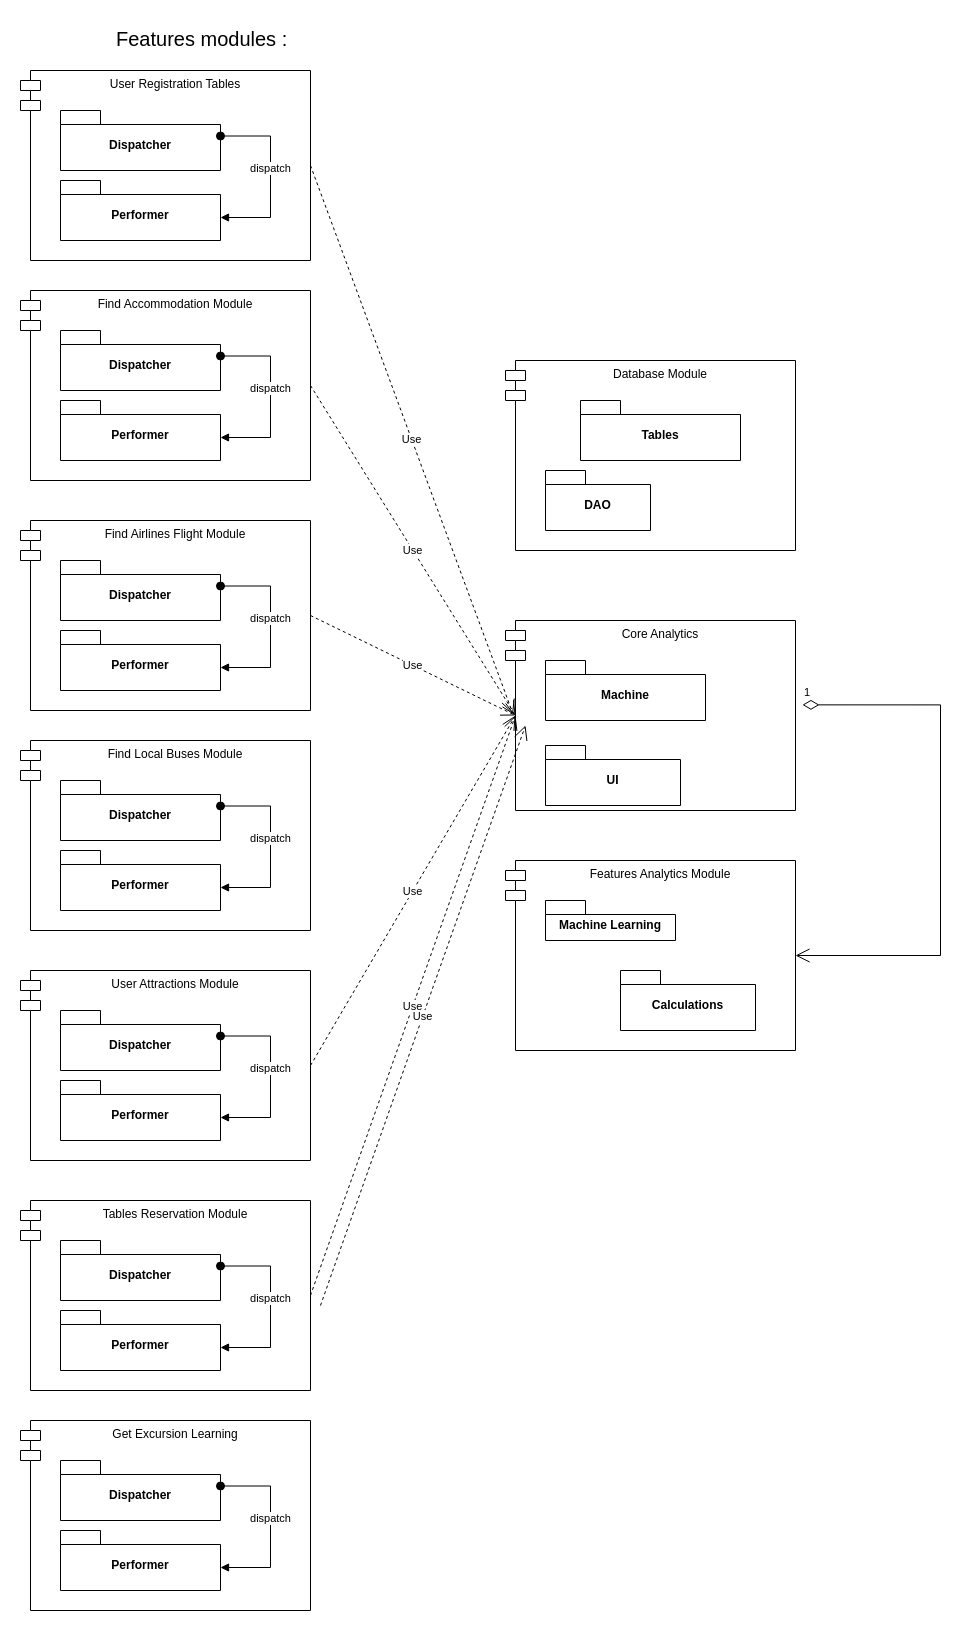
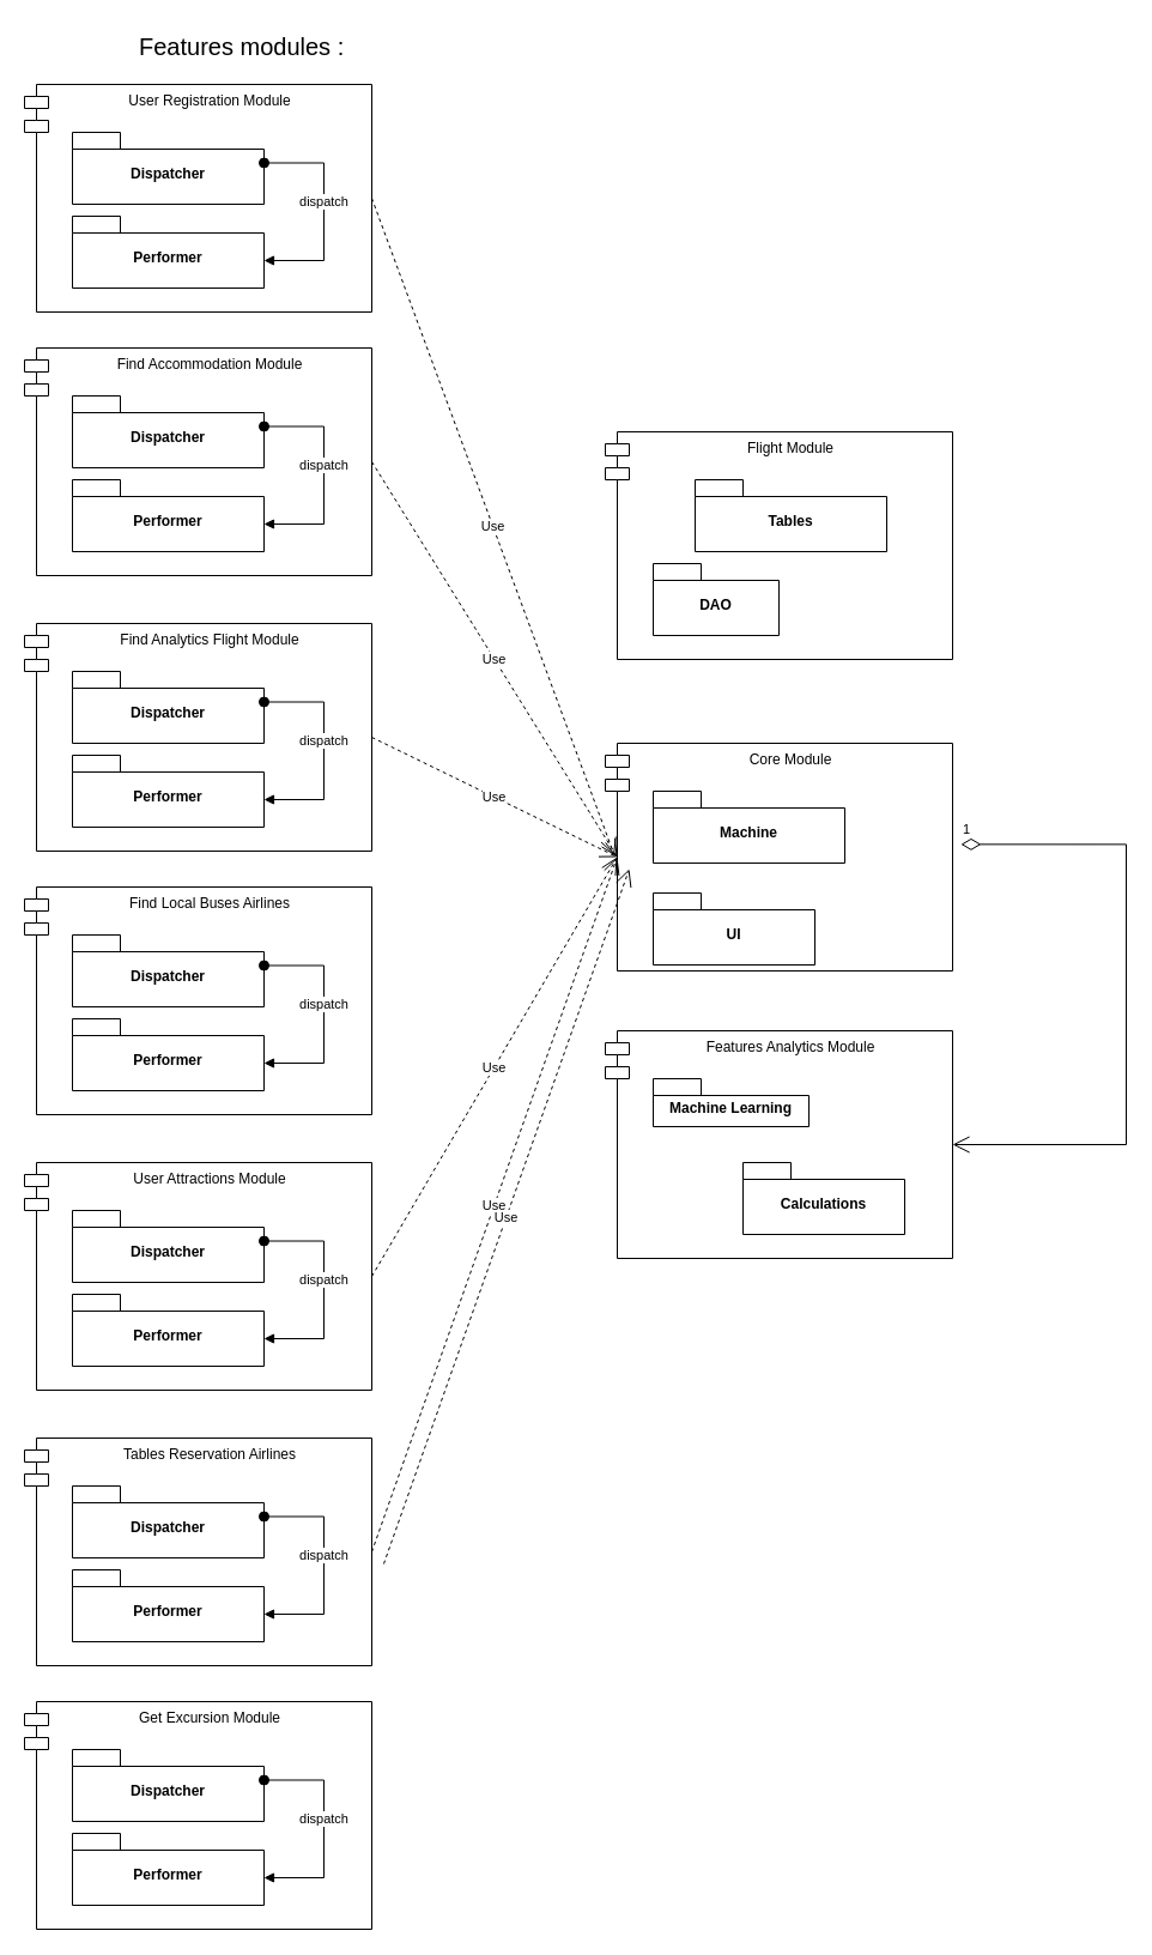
  <mxCell id="0" />
  <mxCell id="1" parent="0" />
- <mxCell id="2" value="User Registration Tables" style="shape=module;align=left;spacingLeft=20;align=center;verticalAlign=top;whiteSpace=wrap;html=1;" vertex="1" parent="1"><mxGeometry x="20" y="70" width="290" height="190" as="geometry" /></mxCell>
+ <mxCell id="2" value="User Registration Module" style="shape=module;align=left;spacingLeft=20;align=center;verticalAlign=top;whiteSpace=wrap;html=1;" vertex="1" parent="1"><mxGeometry x="20" y="70" width="290" height="190" as="geometry" /></mxCell>
  <mxCell id="3" value="Dispatcher" style="shape=folder;fontStyle=1;spacingTop=10;tabWidth=40;tabHeight=14;tabPosition=left;html=1;whiteSpace=wrap;" vertex="1" parent="1"><mxGeometry x="60" y="110" width="160" height="60" as="geometry" /></mxCell>
  <mxCell id="4" value="Performer" style="shape=folder;fontStyle=1;spacingTop=10;tabWidth=40;tabHeight=14;tabPosition=left;html=1;whiteSpace=wrap;" vertex="1" parent="1"><mxGeometry x="60" y="180" width="160" height="60" as="geometry" /></mxCell>
  <mxCell id="5" value="dispatch" style="html=1;verticalAlign=bottom;startArrow=oval;startFill=1;endArrow=block;startSize=8;edgeStyle=elbowEdgeStyle;elbow=vertical;curved=0;rounded=0;entryX=0;entryY=0;entryDx=160;entryDy=37;entryPerimeter=0;exitX=0;exitY=0;exitDx=160;exitDy=25.5;exitPerimeter=0;" edge="1" parent="1" source="3" target="4"><mxGeometry width="60" relative="1" as="geometry"><mxPoint x="420" y="270" as="sourcePoint" /><mxPoint x="480" y="270" as="targetPoint" /><Array as="points"><mxPoint x="270" y="190" /></Array></mxGeometry></mxCell>
  <mxCell id="6" value="Find Accommodation Module" style="shape=module;align=left;spacingLeft=20;align=center;verticalAlign=top;whiteSpace=wrap;html=1;" vertex="1" parent="1"><mxGeometry x="20" y="290" width="290" height="190" as="geometry" /></mxCell>
  <mxCell id="7" value="Dispatcher" style="shape=folder;fontStyle=1;spacingTop=10;tabWidth=40;tabHeight=14;tabPosition=left;html=1;whiteSpace=wrap;" vertex="1" parent="1"><mxGeometry x="60" y="330" width="160" height="60" as="geometry" /></mxCell>
  <mxCell id="8" value="Performer" style="shape=folder;fontStyle=1;spacingTop=10;tabWidth=40;tabHeight=14;tabPosition=left;html=1;whiteSpace=wrap;" vertex="1" parent="1"><mxGeometry x="60" y="400" width="160" height="60" as="geometry" /></mxCell>
  <mxCell id="9" value="dispatch" style="html=1;verticalAlign=bottom;startArrow=oval;startFill=1;endArrow=block;startSize=8;edgeStyle=elbowEdgeStyle;elbow=vertical;curved=0;rounded=0;entryX=0;entryY=0;entryDx=160;entryDy=37;entryPerimeter=0;exitX=0;exitY=0;exitDx=160;exitDy=25.5;exitPerimeter=0;" edge="1" parent="1" source="7" target="8"><mxGeometry width="60" relative="1" as="geometry"><mxPoint x="420" y="490" as="sourcePoint" /><mxPoint x="480" y="490" as="targetPoint" /><Array as="points"><mxPoint x="270" y="410" /></Array></mxGeometry></mxCell>
- <mxCell id="10" value="Find Airlines Flight Module" style="shape=module;align=left;spacingLeft=20;align=center;verticalAlign=top;whiteSpace=wrap;html=1;" vertex="1" parent="1"><mxGeometry x="20" y="520" width="290" height="190" as="geometry" /></mxCell>
+ <mxCell id="10" value="Find Analytics Flight Module" style="shape=module;align=left;spacingLeft=20;align=center;verticalAlign=top;whiteSpace=wrap;html=1;" vertex="1" parent="1"><mxGeometry x="20" y="520" width="290" height="190" as="geometry" /></mxCell>
  <mxCell id="11" value="Dispatcher" style="shape=folder;fontStyle=1;spacingTop=10;tabWidth=40;tabHeight=14;tabPosition=left;html=1;whiteSpace=wrap;" vertex="1" parent="1"><mxGeometry x="60" y="560" width="160" height="60" as="geometry" /></mxCell>
  <mxCell id="12" value="Performer" style="shape=folder;fontStyle=1;spacingTop=10;tabWidth=40;tabHeight=14;tabPosition=left;html=1;whiteSpace=wrap;" vertex="1" parent="1"><mxGeometry x="60" y="630" width="160" height="60" as="geometry" /></mxCell>
  <mxCell id="13" value="dispatch" style="html=1;verticalAlign=bottom;startArrow=oval;startFill=1;endArrow=block;startSize=8;edgeStyle=elbowEdgeStyle;elbow=vertical;curved=0;rounded=0;entryX=0;entryY=0;entryDx=160;entryDy=37;entryPerimeter=0;exitX=0;exitY=0;exitDx=160;exitDy=25.5;exitPerimeter=0;" edge="1" parent="1" source="11" target="12"><mxGeometry width="60" relative="1" as="geometry"><mxPoint x="420" y="720" as="sourcePoint" /><mxPoint x="480" y="720" as="targetPoint" /><Array as="points"><mxPoint x="270" y="640" /></Array></mxGeometry></mxCell>
- <mxCell id="14" value="Find Local Buses Module" style="shape=module;align=left;spacingLeft=20;align=center;verticalAlign=top;whiteSpace=wrap;html=1;" vertex="1" parent="1"><mxGeometry x="20" y="740" width="290" height="190" as="geometry" /></mxCell>
+ <mxCell id="14" value="Find Local Buses Airlines" style="shape=module;align=left;spacingLeft=20;align=center;verticalAlign=top;whiteSpace=wrap;html=1;" vertex="1" parent="1"><mxGeometry x="20" y="740" width="290" height="190" as="geometry" /></mxCell>
  <mxCell id="15" value="Dispatcher" style="shape=folder;fontStyle=1;spacingTop=10;tabWidth=40;tabHeight=14;tabPosition=left;html=1;whiteSpace=wrap;" vertex="1" parent="1"><mxGeometry x="60" y="780" width="160" height="60" as="geometry" /></mxCell>
  <mxCell id="16" value="Performer" style="shape=folder;fontStyle=1;spacingTop=10;tabWidth=40;tabHeight=14;tabPosition=left;html=1;whiteSpace=wrap;" vertex="1" parent="1"><mxGeometry x="60" y="850" width="160" height="60" as="geometry" /></mxCell>
  <mxCell id="17" value="dispatch" style="html=1;verticalAlign=bottom;startArrow=oval;startFill=1;endArrow=block;startSize=8;edgeStyle=elbowEdgeStyle;elbow=vertical;curved=0;rounded=0;entryX=0;entryY=0;entryDx=160;entryDy=37;entryPerimeter=0;exitX=0;exitY=0;exitDx=160;exitDy=25.5;exitPerimeter=0;" edge="1" parent="1" source="15" target="16"><mxGeometry width="60" relative="1" as="geometry"><mxPoint x="420" y="940" as="sourcePoint" /><mxPoint x="480" y="940" as="targetPoint" /><Array as="points"><mxPoint x="270" y="860" /></Array></mxGeometry></mxCell>
  <mxCell id="18" value="User Attractions Module" style="shape=module;align=left;spacingLeft=20;align=center;verticalAlign=top;whiteSpace=wrap;html=1;" vertex="1" parent="1"><mxGeometry x="20" y="970" width="290" height="190" as="geometry" /></mxCell>
  <mxCell id="19" value="Dispatcher" style="shape=folder;fontStyle=1;spacingTop=10;tabWidth=40;tabHeight=14;tabPosition=left;html=1;whiteSpace=wrap;" vertex="1" parent="1"><mxGeometry x="60" y="1010" width="160" height="60" as="geometry" /></mxCell>
  <mxCell id="20" value="Performer" style="shape=folder;fontStyle=1;spacingTop=10;tabWidth=40;tabHeight=14;tabPosition=left;html=1;whiteSpace=wrap;" vertex="1" parent="1"><mxGeometry x="60" y="1080" width="160" height="60" as="geometry" /></mxCell>
  <mxCell id="21" value="dispatch" style="html=1;verticalAlign=bottom;startArrow=oval;startFill=1;endArrow=block;startSize=8;edgeStyle=elbowEdgeStyle;elbow=vertical;curved=0;rounded=0;entryX=0;entryY=0;entryDx=160;entryDy=37;entryPerimeter=0;exitX=0;exitY=0;exitDx=160;exitDy=25.5;exitPerimeter=0;" edge="1" parent="1" source="19" target="20"><mxGeometry width="60" relative="1" as="geometry"><mxPoint x="420" y="1170" as="sourcePoint" /><mxPoint x="480" y="1170" as="targetPoint" /><Array as="points"><mxPoint x="270" y="1090" /></Array></mxGeometry></mxCell>
  <mxCell id="22" value="&lt;font style=&quot;font-size: 20px;&quot;&gt;Features modules :&lt;/font&gt;" style="text;strokeColor=none;fillColor=none;align=left;verticalAlign=top;spacingLeft=4;spacingRight=4;overflow=hidden;rotatable=0;points=[[0,0.5],[1,0.5]];portConstraint=eastwest;whiteSpace=wrap;html=1;" vertex="1" parent="1"><mxGeometry x="110" y="20" width="250" height="40" as="geometry" /></mxCell>
- <mxCell id="23" value="Tables Reservation Module" style="shape=module;align=left;spacingLeft=20;align=center;verticalAlign=top;whiteSpace=wrap;html=1;" vertex="1" parent="1"><mxGeometry x="20" y="1200" width="290" height="190" as="geometry" /></mxCell>
+ <mxCell id="23" value="Tables Reservation Airlines" style="shape=module;align=left;spacingLeft=20;align=center;verticalAlign=top;whiteSpace=wrap;html=1;" vertex="1" parent="1"><mxGeometry x="20" y="1200" width="290" height="190" as="geometry" /></mxCell>
  <mxCell id="24" value="Dispatcher" style="shape=folder;fontStyle=1;spacingTop=10;tabWidth=40;tabHeight=14;tabPosition=left;html=1;whiteSpace=wrap;" vertex="1" parent="1"><mxGeometry x="60" y="1240" width="160" height="60" as="geometry" /></mxCell>
  <mxCell id="25" value="Performer" style="shape=folder;fontStyle=1;spacingTop=10;tabWidth=40;tabHeight=14;tabPosition=left;html=1;whiteSpace=wrap;" vertex="1" parent="1"><mxGeometry x="60" y="1310" width="160" height="60" as="geometry" /></mxCell>
  <mxCell id="26" value="dispatch" style="html=1;verticalAlign=bottom;startArrow=oval;startFill=1;endArrow=block;startSize=8;edgeStyle=elbowEdgeStyle;elbow=vertical;curved=0;rounded=0;entryX=0;entryY=0;entryDx=160;entryDy=37;entryPerimeter=0;exitX=0;exitY=0;exitDx=160;exitDy=25.5;exitPerimeter=0;" edge="1" parent="1" source="24" target="25"><mxGeometry width="60" relative="1" as="geometry"><mxPoint x="420" y="1400" as="sourcePoint" /><mxPoint x="480" y="1400" as="targetPoint" /><Array as="points"><mxPoint x="270" y="1320" /></Array></mxGeometry></mxCell>
- <mxCell id="27" value="Get Excursion Learning" style="shape=module;align=left;spacingLeft=20;align=center;verticalAlign=top;whiteSpace=wrap;html=1;" vertex="1" parent="1"><mxGeometry x="20" y="1420" width="290" height="190" as="geometry" /></mxCell>
+ <mxCell id="27" value="Get Excursion Module" style="shape=module;align=left;spacingLeft=20;align=center;verticalAlign=top;whiteSpace=wrap;html=1;" vertex="1" parent="1"><mxGeometry x="20" y="1420" width="290" height="190" as="geometry" /></mxCell>
  <mxCell id="28" value="Dispatcher" style="shape=folder;fontStyle=1;spacingTop=10;tabWidth=40;tabHeight=14;tabPosition=left;html=1;whiteSpace=wrap;" vertex="1" parent="1"><mxGeometry x="60" y="1460" width="160" height="60" as="geometry" /></mxCell>
  <mxCell id="29" value="Performer" style="shape=folder;fontStyle=1;spacingTop=10;tabWidth=40;tabHeight=14;tabPosition=left;html=1;whiteSpace=wrap;" vertex="1" parent="1"><mxGeometry x="60" y="1530" width="160" height="60" as="geometry" /></mxCell>
  <mxCell id="30" value="dispatch" style="html=1;verticalAlign=bottom;startArrow=oval;startFill=1;endArrow=block;startSize=8;edgeStyle=elbowEdgeStyle;elbow=vertical;curved=0;rounded=0;entryX=0;entryY=0;entryDx=160;entryDy=37;entryPerimeter=0;exitX=0;exitY=0;exitDx=160;exitDy=25.5;exitPerimeter=0;" edge="1" parent="1" source="28" target="29"><mxGeometry width="60" relative="1" as="geometry"><mxPoint x="420" y="1620" as="sourcePoint" /><mxPoint x="480" y="1620" as="targetPoint" /><Array as="points"><mxPoint x="270" y="1540" /></Array></mxGeometry></mxCell>
- <mxCell id="31" value="Database Module" style="shape=module;align=left;spacingLeft=20;align=center;verticalAlign=top;whiteSpace=wrap;html=1;" vertex="1" parent="1"><mxGeometry x="505" y="360" width="290" height="190" as="geometry" /></mxCell>
+ <mxCell id="31" value="Flight Module" style="shape=module;align=left;spacingLeft=20;align=center;verticalAlign=top;whiteSpace=wrap;html=1;" vertex="1" parent="1"><mxGeometry x="505" y="360" width="290" height="190" as="geometry" /></mxCell>
  <mxCell id="32" value="Tables" style="shape=folder;fontStyle=1;spacingTop=10;tabWidth=40;tabHeight=14;tabPosition=left;html=1;whiteSpace=wrap;" vertex="1" parent="1"><mxGeometry x="580" y="400" width="160" height="60" as="geometry" /></mxCell>
  <mxCell id="33" value="DAO" style="shape=folder;fontStyle=1;spacingTop=10;tabWidth=40;tabHeight=14;tabPosition=left;html=1;whiteSpace=wrap;" vertex="1" parent="1"><mxGeometry x="545" y="470" width="105" height="60" as="geometry" /></mxCell>
- <mxCell id="34" value="Core Analytics" style="shape=module;align=left;spacingLeft=20;align=center;verticalAlign=top;whiteSpace=wrap;html=1;" vertex="1" parent="1"><mxGeometry x="505" y="620" width="290" height="190" as="geometry" /></mxCell>
+ <mxCell id="34" value="Core Module" style="shape=module;align=left;spacingLeft=20;align=center;verticalAlign=top;whiteSpace=wrap;html=1;" vertex="1" parent="1"><mxGeometry x="505" y="620" width="290" height="190" as="geometry" /></mxCell>
  <mxCell id="35" value="Machine" style="shape=folder;fontStyle=1;spacingTop=10;tabWidth=40;tabHeight=14;tabPosition=left;html=1;whiteSpace=wrap;" vertex="1" parent="1"><mxGeometry x="545" y="660" width="160" height="60" as="geometry" /></mxCell>
  <mxCell id="36" value="UI" style="shape=folder;fontStyle=1;spacingTop=10;tabWidth=40;tabHeight=14;tabPosition=left;html=1;whiteSpace=wrap;" vertex="1" parent="1"><mxGeometry x="545" y="745" width="135" height="60" as="geometry" /></mxCell>
  <mxCell id="37" value="Features Analytics Module" style="shape=module;align=left;spacingLeft=20;align=center;verticalAlign=top;whiteSpace=wrap;html=1;" vertex="1" parent="1"><mxGeometry x="505" y="860" width="290" height="190" as="geometry" /></mxCell>
  <mxCell id="38" value="Machine Learning" style="shape=folder;fontStyle=1;spacingTop=10;tabWidth=40;tabHeight=14;tabPosition=left;html=1;whiteSpace=wrap;" vertex="1" parent="1"><mxGeometry x="545" y="900" width="130" height="40" as="geometry" /></mxCell>
  <mxCell id="39" value="Calculations" style="shape=folder;fontStyle=1;spacingTop=10;tabWidth=40;tabHeight=14;tabPosition=left;html=1;whiteSpace=wrap;" vertex="1" parent="1"><mxGeometry x="620" y="970" width="135" height="60" as="geometry" /></mxCell>
  <mxCell id="40" value="1" style="endArrow=open;html=1;endSize=12;startArrow=diamondThin;startSize=14;startFill=0;edgeStyle=orthogonalEdgeStyle;align=left;verticalAlign=bottom;rounded=0;exitX=1.024;exitY=0.444;exitDx=0;exitDy=0;exitPerimeter=0;entryX=1;entryY=0.5;entryDx=0;entryDy=0;" edge="1" parent="1" source="34" target="37"><mxGeometry x="-1" y="3" relative="1" as="geometry"><mxPoint x="880" y="950" as="sourcePoint" /><mxPoint x="1040" y="950" as="targetPoint" /><Array as="points"><mxPoint x="940" y="704" /><mxPoint x="940" y="955" /></Array></mxGeometry></mxCell>
  <mxCell id="41" value="Use" style="endArrow=open;endSize=12;dashed=1;html=1;rounded=0;exitX=1;exitY=0.5;exitDx=0;exitDy=0;entryX=0;entryY=0.5;entryDx=10;entryDy=0;entryPerimeter=0;" edge="1" parent="1" source="10" target="34"><mxGeometry x="-0.002" width="160" relative="1" as="geometry"><mxPoint x="300" y="660" as="sourcePoint" /><mxPoint x="505" y="540" as="targetPoint" /><Array as="points" /><mxPoint as="offset" /></mxGeometry></mxCell>
  <mxCell id="42" value="Use" style="endArrow=open;endSize=12;dashed=1;html=1;rounded=0;exitX=1;exitY=0.5;exitDx=0;exitDy=0;entryX=0;entryY=0.5;entryDx=10;entryDy=0;entryPerimeter=0;" edge="1" parent="1" source="6" target="34"><mxGeometry x="-0.002" width="160" relative="1" as="geometry"><mxPoint x="310" y="430" as="sourcePoint" /><mxPoint x="515" y="720" as="targetPoint" /><Array as="points" /><mxPoint as="offset" /></mxGeometry></mxCell>
  <mxCell id="43" value="Use" style="endArrow=open;endSize=12;dashed=1;html=1;rounded=0;exitX=1;exitY=0.5;exitDx=0;exitDy=0;entryX=0.026;entryY=0.492;entryDx=0;entryDy=0;entryPerimeter=0;" edge="1" parent="1" source="2" target="34"><mxGeometry x="-0.002" width="160" relative="1" as="geometry"><mxPoint x="330" y="180" as="sourcePoint" /><mxPoint x="510" y="720" as="targetPoint" /><Array as="points" /><mxPoint as="offset" /></mxGeometry></mxCell>
  <mxCell id="44" value="Use" style="endArrow=open;endSize=12;dashed=1;html=1;rounded=0;entryX=0;entryY=0.5;entryDx=10;entryDy=0;entryPerimeter=0;exitX=1;exitY=0.5;exitDx=0;exitDy=0;" edge="1" parent="1" source="18" target="34"><mxGeometry x="-0.002" width="160" relative="1" as="geometry"><mxPoint x="320" y="1070.762" as="sourcePoint" /><mxPoint x="525" y="725" as="targetPoint" /><Array as="points" /><mxPoint as="offset" /></mxGeometry></mxCell>
  <mxCell id="45" value="Use" style="endArrow=open;endSize=12;dashed=1;html=1;rounded=0;exitX=1;exitY=0.5;exitDx=0;exitDy=0;entryX=0;entryY=0.5;entryDx=10;entryDy=0;entryPerimeter=0;" edge="1" parent="1" source="23" target="34"><mxGeometry x="-0.002" width="160" relative="1" as="geometry"><mxPoint x="400" y="1195.762" as="sourcePoint" /><mxPoint x="510" y="720" as="targetPoint" /><Array as="points" /><mxPoint as="offset" /></mxGeometry></mxCell>
  <mxCell id="46" value="Use" style="endArrow=open;endSize=12;dashed=1;html=1;rounded=0;exitX=1;exitY=0.5;exitDx=0;exitDy=0;entryX=0;entryY=0.5;entryDx=10;entryDy=0;entryPerimeter=0;" edge="1" parent="1"><mxGeometry x="-0.002" width="160" relative="1" as="geometry"><mxPoint x="320" y="1305" as="sourcePoint" /><mxPoint x="525" y="725" as="targetPoint" /><Array as="points" /><mxPoint as="offset" /></mxGeometry></mxCell>
